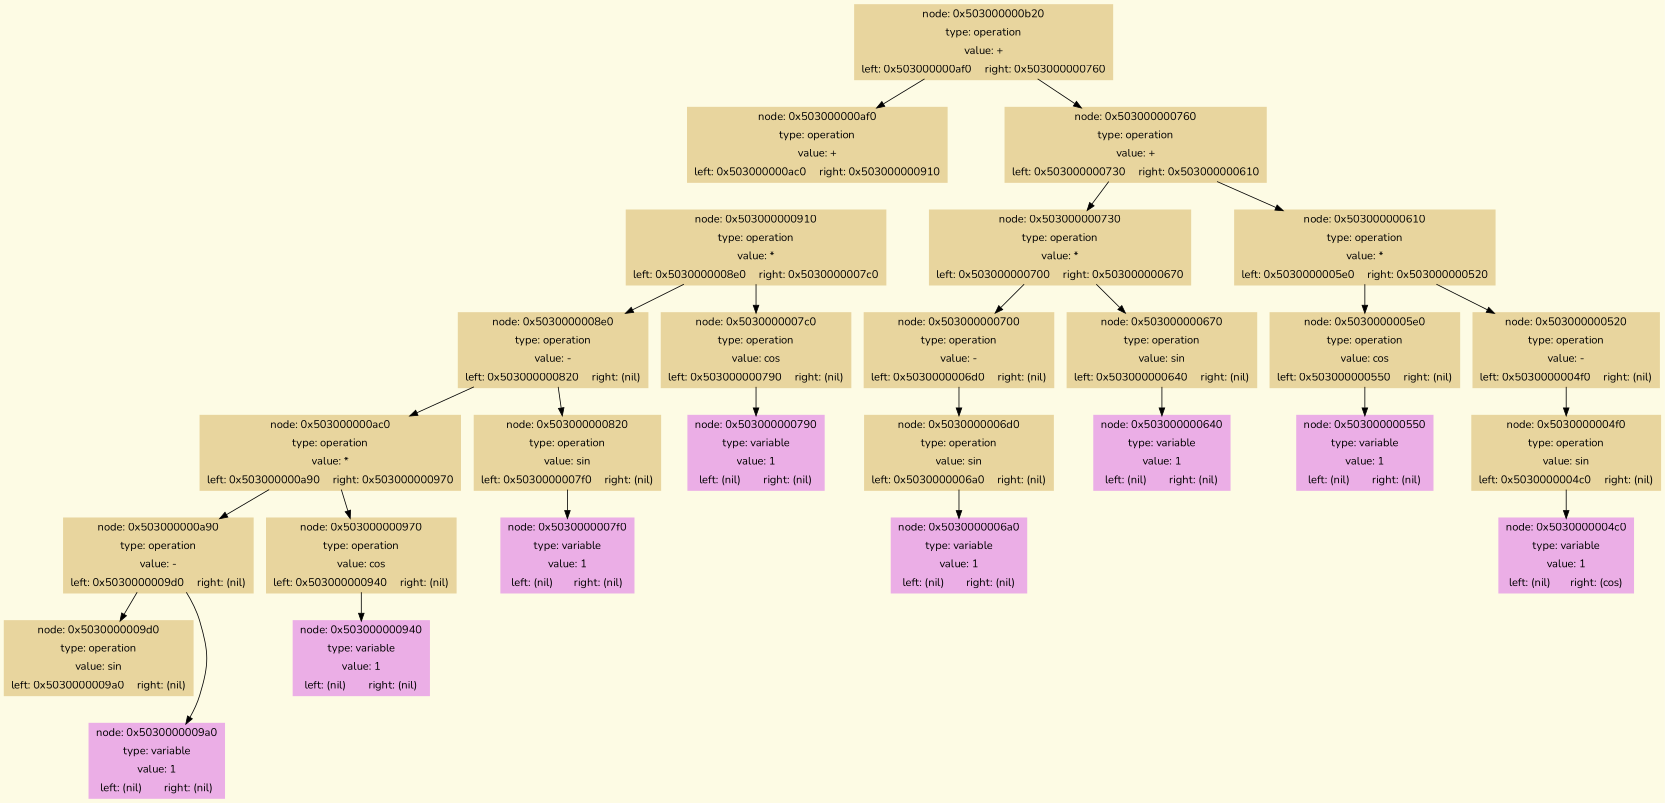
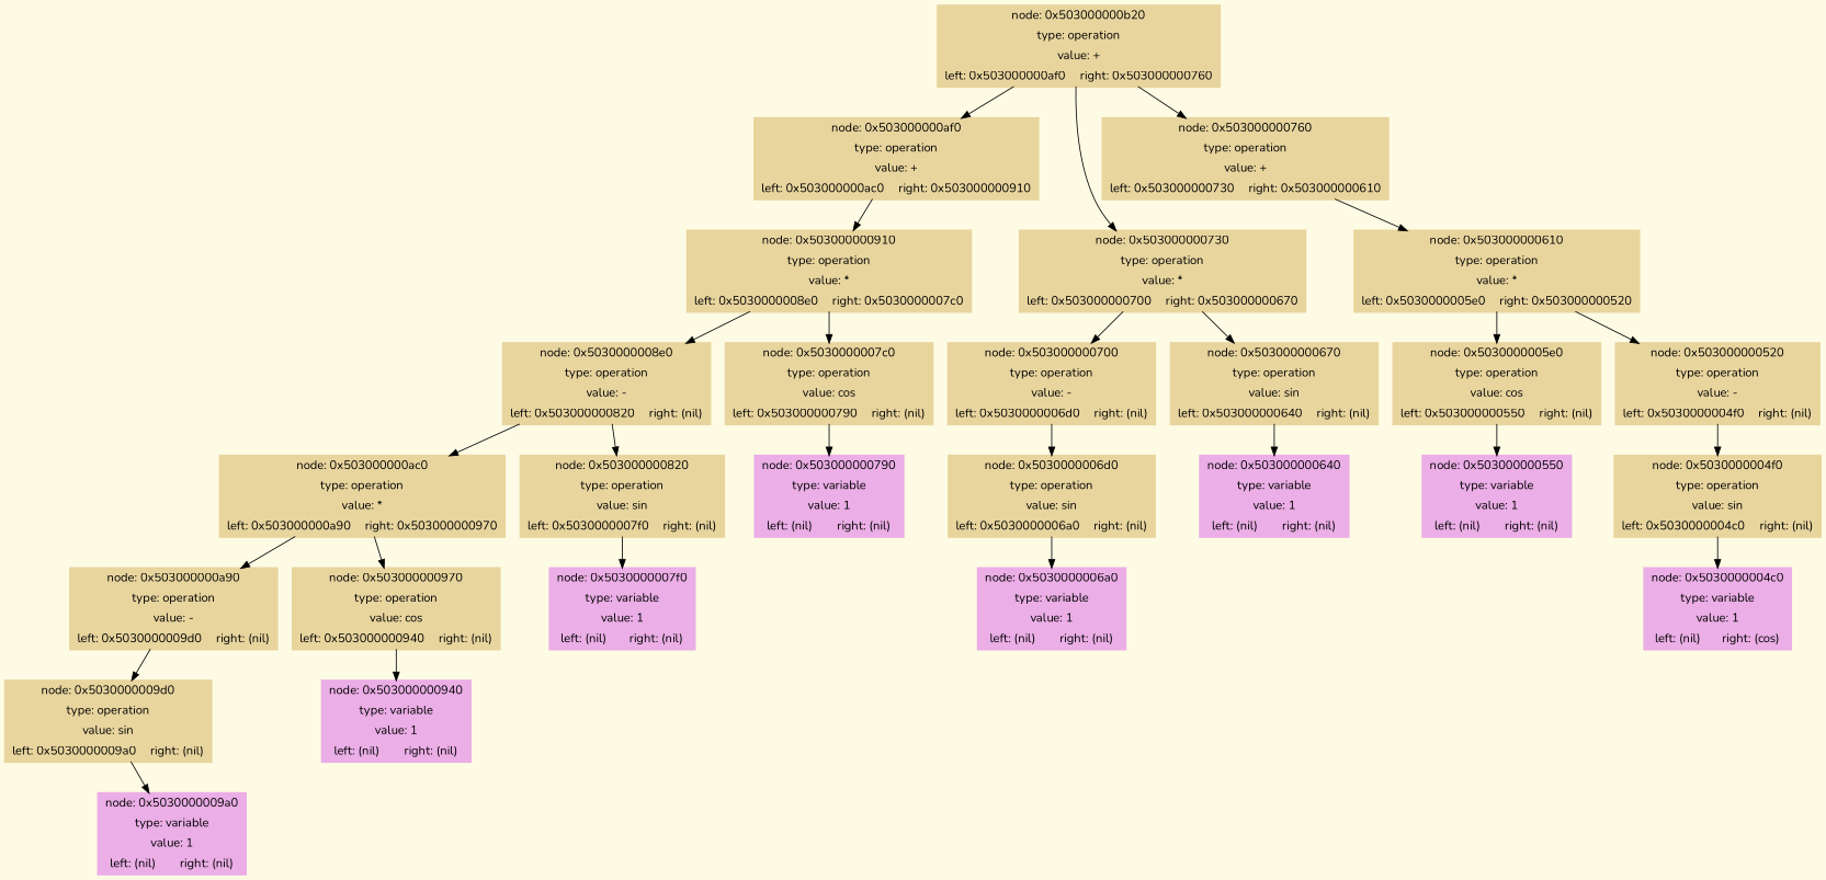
  digraph {
    bgcolor="#FDFBE4"
    fontname=Nunito
    rankdir=TB
    node [color="#E8D59E" fontname=Nunito penwidth=2.5 rank=1 shape=record style=filled]
    edge [fontname=Nunito]
    n1 [label=" { node: 0x503000000b20 | type: operation | value: + | { left: 0x503000000af0 | right: 0x503000000760 }} " rank=18446744073709551614]
    n2 [label=" { node: 0x503000000af0 | type: operation | value: + | { left: 0x503000000ac0 | right: 0x503000000910 }} " rank=18446744073709551615]
    n3 [label=" { node: 0x503000000760 | type: operation | value: + | { left: 0x503000000730 | right: 0x503000000610 }} " rank=18446744073709551615]
    n4 [label=" { node: 0x503000000910 | type: operation | value: * | { left: 0x5030000008e0 | right: 0x5030000007c0 }} " rank=0]
    n5 [label=" { node: 0x503000000730 | type: operation | value: * | { left: 0x503000000700 | right: 0x503000000670 }} " rank=0]
    n6 [label=" { node: 0x503000000610 | type: operation | value: * | { left: 0x5030000005e0 | right: 0x503000000520 }} " rank=0]
    n7 [label=" { node: 0x503000000ac0 | type: operation | value: * | { left: 0x503000000a90 | right: 0x503000000970 }} " rank=0]
    n8 [label=" { node: 0x503000000a90 | type: operation | value: - | { left: 0x5030000009d0 | right: (nil) }} "]
    n9 [label=" { node: 0x503000000970 | type: operation | value: cos | { left: 0x503000000940 | right: (nil) }} "]
    n10 [label=" { node: 0x5030000008e0 | type: operation | value: - | { left: 0x503000000820 | right: (nil) }} "]
    n11 [label=" { node: 0x5030000007c0 | type: operation | value: cos | { left: 0x503000000790 | right: (nil) }} "]
    n12 [label=" { node: 0x5030000009d0 | type: operation | value: sin | { left: 0x5030000009a0 | right: (nil) }} " rank=2]
    n13 [color="#EBAEE6" label=" { node: 0x503000000940 | type: variable | value: 1 | { left: (nil) | right: (nil) }} " rank=2]
    n14 [color="#EBAEE6" label=" { node: 0x5030000009a0 | type: variable | value: 1 | { left: (nil) | right: (nil) }} " rank=3]
    n15 [label=" { node: 0x503000000820 | type: operation | value: sin | { left: 0x5030000007f0 | right: (nil) }} " rank=2]
    n16 [color="#EBAEE6" label=" { node: 0x503000000790 | type: variable | value: 1 | { left: (nil) | right: (nil) }} " rank=2]
    n17 [color="#EBAEE6" label=" { node: 0x5030000007f0 | type: variable | value: 1 | { left: (nil) | right: (nil) }} " rank=3]
    n18 [label=" { node: 0x503000000700 | type: operation | value: - | { left: 0x5030000006d0 | right: (nil) }} "]
    n19 [label=" { node: 0x503000000670 | type: operation | value: sin | { left: 0x503000000640 | right: (nil) }} "]
    n20 [label=" { node: 0x5030000005e0 | type: operation | value: cos | { left: 0x503000000550 | right: (nil) }} "]
    n21 [label=" { node: 0x503000000520 | type: operation | value: - | { left: 0x5030000004f0 | right: (nil) }} "]
    n22 [label=" { node: 0x5030000006d0 | type: operation | value: sin | { left: 0x5030000006a0 | right: (nil) }} " rank=2]
    n23 [color="#EBAEE6" label=" { node: 0x503000000640 | type: variable | value: 1 | { left: (nil) | right: (nil) }} " rank=2]
    n24 [color="#EBAEE6" label=" { node: 0x5030000006a0 | type: variable | value: 1 | { left: (nil) | right: (nil) }} " rank=3]
    n25 [color="#EBAEE6" label=" { node: 0x503000000550 | type: variable | value: 1 | { left: (nil) | right: (nil) }} " rank=2]
    n26 [label=" { node: 0x5030000004f0 | type: operation | value: sin | { left: 0x5030000004c0 | right: (nil) }} " rank=2]
    n27 [color="#EBAEE6" label=" { node: 0x5030000004c0 | type: variable | value: 1 | { left: (nil) | right: (cos) }} " rank=3]
    n1 -> n2
    n1 -> n3
-   n3 -> n5
+   n2 -> n4
+   n1 -> n5
    n3 -> n6
    n4 -> n10
    n4 -> n11
    n5 -> n18
    n5 -> n19
    n6 -> n20
    n6 -> n21
    n7 -> n8
    n7 -> n9
    n8 -> n12
    n9 -> n13
    n10 -> n7
    n10 -> n15
    n11 -> n16
-   n8 -> n14
+   n12 -> n14
    n15 -> n17
    n18 -> n22
    n19 -> n23
    n20 -> n25
    n21 -> n26
    n22 -> n24
    n26 -> n27
  }
